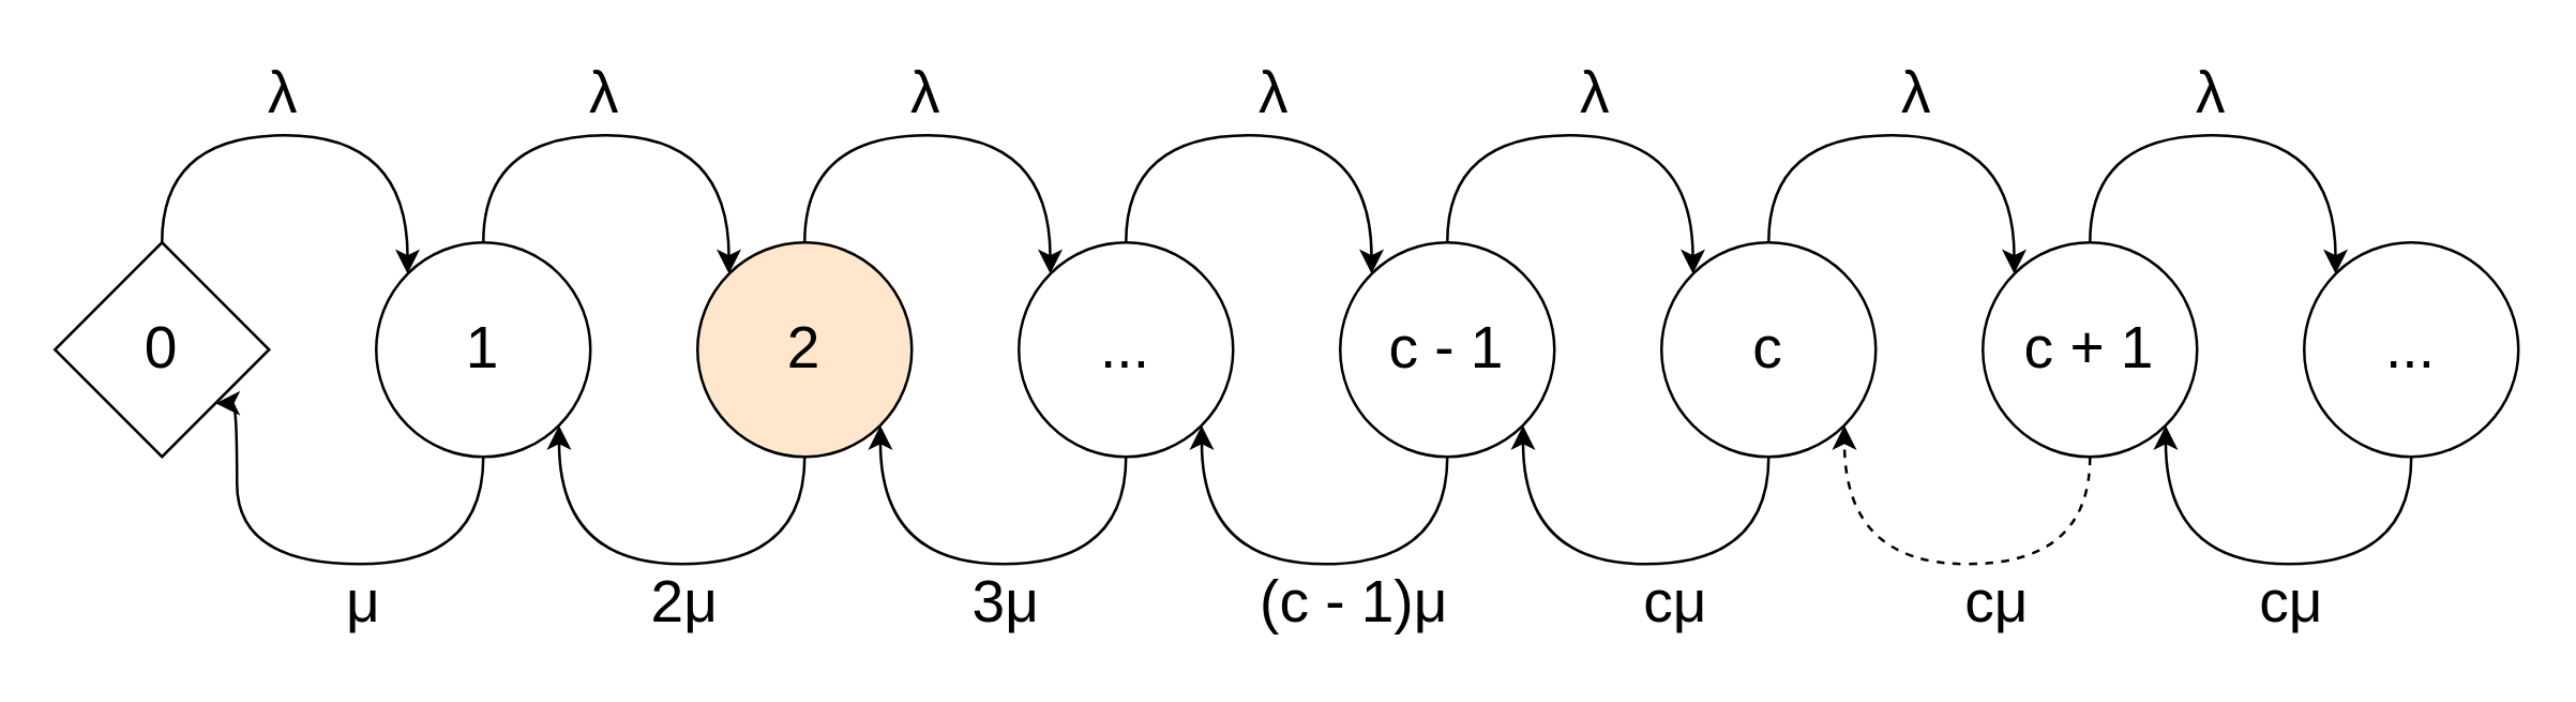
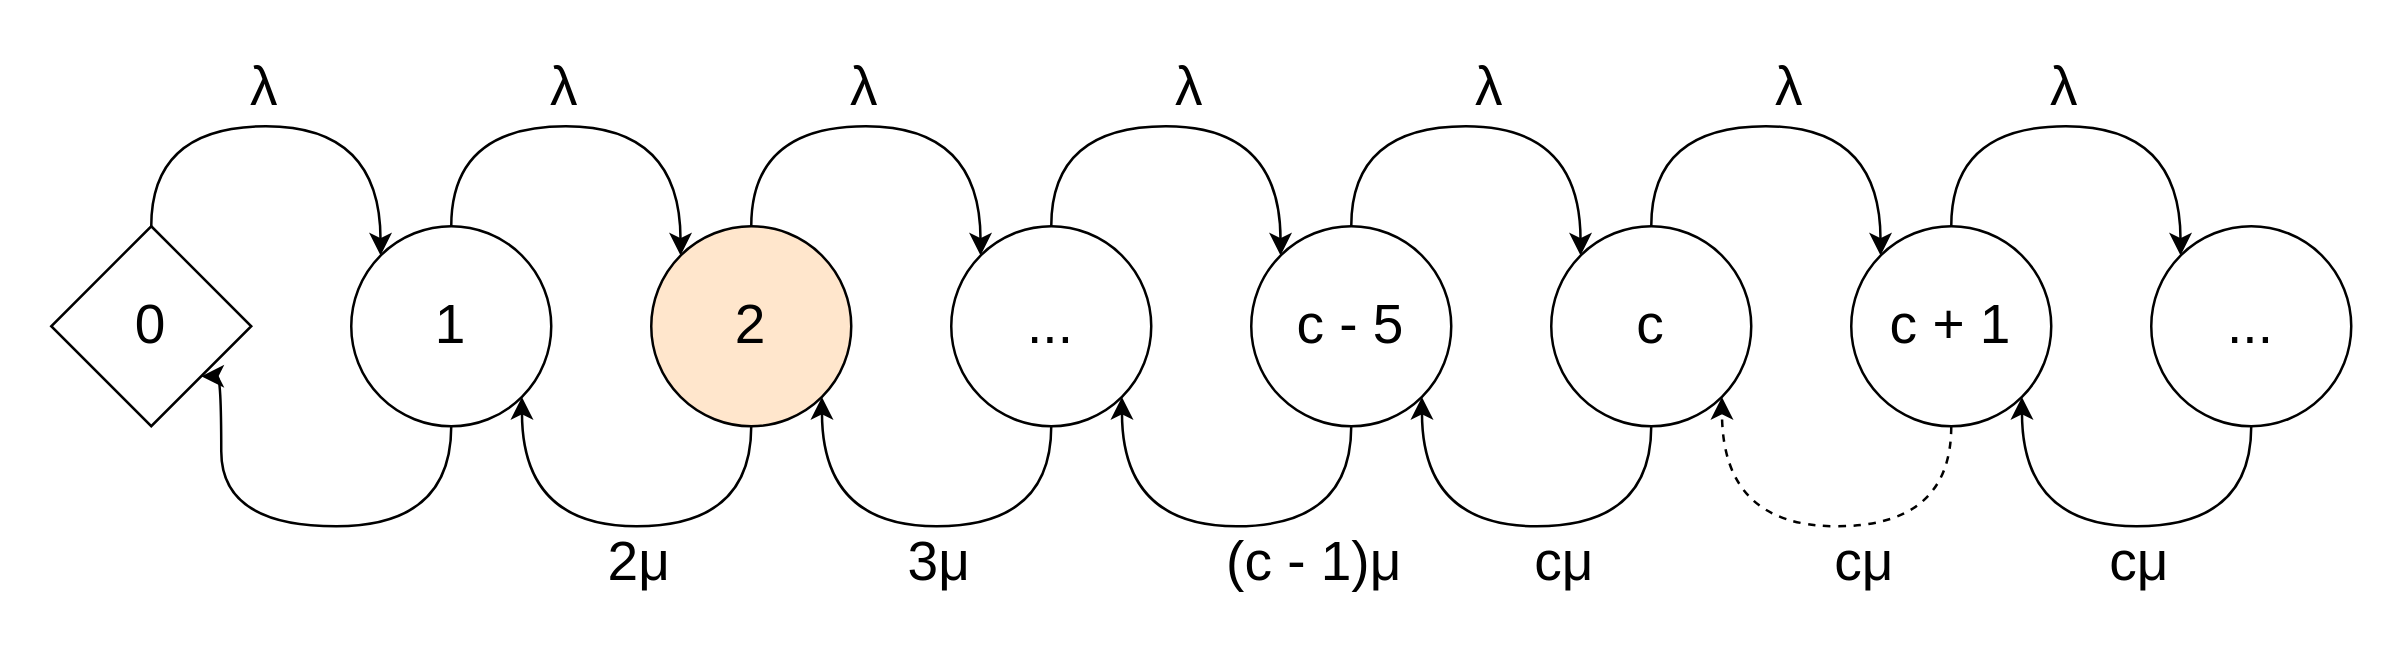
  <mxCell id="0" />
  <mxCell id="1" parent="0" />
  <mxCell id="2" style="edgeStyle=orthogonalEdgeStyle;curved=1;orthogonalLoop=1;jettySize=auto;html=1;exitX=0.5;exitY=0;exitDx=0;exitDy=0;entryX=0;entryY=0;entryDx=0;entryDy=0;fontSize=22;" parent="1" source="3" target="5" edge="1"><mxGeometry relative="1" as="geometry"><Array as="points"><mxPoint x="60" y="50" /><mxPoint x="152" y="50" /></Array></mxGeometry></mxCell>
  <mxCell id="3" value="0" style="rhombus;whiteSpace=wrap;html=1;aspect=fixed;fontSize=22;" parent="1" vertex="1"><mxGeometry x="20" y="90" width="80" height="80" as="geometry" /></mxCell>
  <mxCell id="4" style="edgeStyle=orthogonalEdgeStyle;curved=1;orthogonalLoop=1;jettySize=auto;html=1;exitX=0.5;exitY=1;exitDx=0;exitDy=0;entryX=1;entryY=1;entryDx=0;entryDy=0;fontSize=22;" parent="1" source="5" target="3" edge="1"><mxGeometry relative="1" as="geometry"><Array as="points"><mxPoint x="180" y="210" /><mxPoint x="88" y="210" /></Array></mxGeometry></mxCell>
  <mxCell id="5" value="1" style="ellipse;whiteSpace=wrap;html=1;aspect=fixed;fontSize=22;" parent="1" vertex="1"><mxGeometry x="140" y="90" width="80" height="80" as="geometry" /></mxCell>
  <mxCell id="6" style="edgeStyle=orthogonalEdgeStyle;curved=1;orthogonalLoop=1;jettySize=auto;html=1;exitX=0.5;exitY=1;exitDx=0;exitDy=0;entryX=1;entryY=1;entryDx=0;entryDy=0;fontSize=22;" parent="1" source="7" target="5" edge="1"><mxGeometry relative="1" as="geometry"><Array as="points"><mxPoint x="300" y="210" /><mxPoint x="208" y="210" /></Array></mxGeometry></mxCell>
  <mxCell id="7" value="2" style="ellipse;whiteSpace=wrap;html=1;aspect=fixed;fontSize=22;fillColor=#ffe6cc;" parent="1" vertex="1"><mxGeometry x="260" y="90" width="80" height="80" as="geometry" /></mxCell>
  <mxCell id="8" style="edgeStyle=orthogonalEdgeStyle;curved=1;orthogonalLoop=1;jettySize=auto;html=1;exitX=0.5;exitY=1;exitDx=0;exitDy=0;entryX=1;entryY=1;entryDx=0;entryDy=0;fontSize=22;" parent="1" source="9" target="7" edge="1"><mxGeometry relative="1" as="geometry"><Array as="points"><mxPoint x="420" y="210" /><mxPoint x="328" y="210" /></Array></mxGeometry></mxCell>
  <mxCell id="9" value="..." style="ellipse;whiteSpace=wrap;html=1;aspect=fixed;fontSize=22;" parent="1" vertex="1"><mxGeometry x="380" y="90" width="80" height="80" as="geometry" /></mxCell>
  <mxCell id="10" style="edgeStyle=orthogonalEdgeStyle;curved=1;orthogonalLoop=1;jettySize=auto;html=1;exitX=0.5;exitY=1;exitDx=0;exitDy=0;entryX=1;entryY=1;entryDx=0;entryDy=0;fontSize=22;" parent="1" source="11" target="9" edge="1"><mxGeometry relative="1" as="geometry"><Array as="points"><mxPoint x="540" y="210" /><mxPoint x="448" y="210" /></Array></mxGeometry></mxCell>
- <mxCell id="11" value="c - 1" style="ellipse;whiteSpace=wrap;html=1;aspect=fixed;fontSize=22;" parent="1" vertex="1"><mxGeometry x="500" y="90" width="80" height="80" as="geometry" /></mxCell>
+ <mxCell id="11" value="c - 5" style="ellipse;whiteSpace=wrap;html=1;aspect=fixed;fontSize=22;" parent="1" vertex="1"><mxGeometry x="500" y="90" width="80" height="80" as="geometry" /></mxCell>
  <mxCell id="12" style="edgeStyle=orthogonalEdgeStyle;curved=1;orthogonalLoop=1;jettySize=auto;html=1;exitX=0.5;exitY=1;exitDx=0;exitDy=0;entryX=1;entryY=1;entryDx=0;entryDy=0;fontSize=22;" parent="1" source="13" target="11" edge="1"><mxGeometry relative="1" as="geometry"><Array as="points"><mxPoint x="660" y="210" /><mxPoint x="568" y="210" /></Array></mxGeometry></mxCell>
  <mxCell id="13" value="c" style="ellipse;whiteSpace=wrap;html=1;aspect=fixed;fontSize=22;" parent="1" vertex="1"><mxGeometry x="620" y="90" width="80" height="80" as="geometry" /></mxCell>
  <mxCell id="14" style="edgeStyle=orthogonalEdgeStyle;curved=1;orthogonalLoop=1;jettySize=auto;html=1;exitX=0.5;exitY=1;exitDx=0;exitDy=0;entryX=1;entryY=1;entryDx=0;entryDy=0;fontSize=22;dashed=1;" parent="1" source="15" target="13" edge="1"><mxGeometry relative="1" as="geometry"><Array as="points"><mxPoint x="780" y="210" /><mxPoint x="688" y="210" /></Array></mxGeometry></mxCell>
  <mxCell id="15" value="c + 1" style="ellipse;whiteSpace=wrap;html=1;aspect=fixed;fontSize=22;" parent="1" vertex="1"><mxGeometry x="740" y="90" width="80" height="80" as="geometry" /></mxCell>
  <mxCell id="16" style="edgeStyle=orthogonalEdgeStyle;curved=1;orthogonalLoop=1;jettySize=auto;html=1;exitX=0.5;exitY=1;exitDx=0;exitDy=0;entryX=1;entryY=1;entryDx=0;entryDy=0;fontSize=22;" parent="1" source="17" target="15" edge="1"><mxGeometry relative="1" as="geometry"><Array as="points"><mxPoint x="900" y="210" /><mxPoint x="808" y="210" /></Array></mxGeometry></mxCell>
  <mxCell id="17" value="..." style="ellipse;whiteSpace=wrap;html=1;aspect=fixed;fontSize=22;" parent="1" vertex="1"><mxGeometry x="860" y="90" width="80" height="80" as="geometry" /></mxCell>
  <mxCell id="18" style="edgeStyle=orthogonalEdgeStyle;curved=1;orthogonalLoop=1;jettySize=auto;html=1;exitX=0.5;exitY=0;exitDx=0;exitDy=0;entryX=0;entryY=0;entryDx=0;entryDy=0;fontSize=22;" parent="1" edge="1"><mxGeometry relative="1" as="geometry"><mxPoint x="180" y="90" as="sourcePoint" /><mxPoint x="271.716" y="101.716" as="targetPoint" /><Array as="points"><mxPoint x="180" y="50" /><mxPoint x="272" y="50" /></Array></mxGeometry></mxCell>
  <mxCell id="19" style="edgeStyle=orthogonalEdgeStyle;curved=1;orthogonalLoop=1;jettySize=auto;html=1;exitX=0.5;exitY=0;exitDx=0;exitDy=0;entryX=0;entryY=0;entryDx=0;entryDy=0;fontSize=22;" parent="1" edge="1"><mxGeometry relative="1" as="geometry"><mxPoint x="300" y="90" as="sourcePoint" /><mxPoint x="391.716" y="101.716" as="targetPoint" /><Array as="points"><mxPoint x="300" y="50" /><mxPoint x="392" y="50" /></Array></mxGeometry></mxCell>
  <mxCell id="20" style="edgeStyle=orthogonalEdgeStyle;curved=1;orthogonalLoop=1;jettySize=auto;html=1;exitX=0.5;exitY=0;exitDx=0;exitDy=0;entryX=0;entryY=0;entryDx=0;entryDy=0;fontSize=22;" parent="1" edge="1"><mxGeometry relative="1" as="geometry"><mxPoint x="420" y="90" as="sourcePoint" /><mxPoint x="511.716" y="101.716" as="targetPoint" /><Array as="points"><mxPoint x="420" y="50" /><mxPoint x="512" y="50" /></Array></mxGeometry></mxCell>
  <mxCell id="21" style="edgeStyle=orthogonalEdgeStyle;curved=1;orthogonalLoop=1;jettySize=auto;html=1;exitX=0.5;exitY=0;exitDx=0;exitDy=0;entryX=0;entryY=0;entryDx=0;entryDy=0;fontSize=22;" parent="1" edge="1"><mxGeometry relative="1" as="geometry"><mxPoint x="540" y="90" as="sourcePoint" /><mxPoint x="631.716" y="101.716" as="targetPoint" /><Array as="points"><mxPoint x="540" y="50" /><mxPoint x="632" y="50" /></Array></mxGeometry></mxCell>
  <mxCell id="22" style="edgeStyle=orthogonalEdgeStyle;curved=1;orthogonalLoop=1;jettySize=auto;html=1;exitX=0.5;exitY=0;exitDx=0;exitDy=0;entryX=0;entryY=0;entryDx=0;entryDy=0;fontSize=22;" parent="1" edge="1"><mxGeometry relative="1" as="geometry"><mxPoint x="660" y="90" as="sourcePoint" /><mxPoint x="751.716" y="101.716" as="targetPoint" /><Array as="points"><mxPoint x="660" y="50" /><mxPoint x="752" y="50" /></Array></mxGeometry></mxCell>
  <mxCell id="23" style="edgeStyle=orthogonalEdgeStyle;curved=1;orthogonalLoop=1;jettySize=auto;html=1;exitX=0.5;exitY=0;exitDx=0;exitDy=0;entryX=0;entryY=0;entryDx=0;entryDy=0;fontSize=22;" parent="1" edge="1"><mxGeometry relative="1" as="geometry"><mxPoint x="780" y="90" as="sourcePoint" /><mxPoint x="871.716" y="101.716" as="targetPoint" /><Array as="points"><mxPoint x="780" y="50" /><mxPoint x="872" y="50" /></Array></mxGeometry></mxCell>
  <mxCell id="24" value="λ" style="text;html=1;align=center;verticalAlign=middle;resizable=0;points=[];autosize=1;strokeColor=none;fontSize=22;" parent="1" vertex="1"><mxGeometry x="90" y="20" width="30" height="30" as="geometry" /></mxCell>
  <mxCell id="25" value="λ" style="text;html=1;align=center;verticalAlign=middle;resizable=0;points=[];autosize=1;strokeColor=none;fontSize=22;" parent="1" vertex="1"><mxGeometry x="210" y="20" width="30" height="30" as="geometry" /></mxCell>
  <mxCell id="26" value="λ" style="text;html=1;align=center;verticalAlign=middle;resizable=0;points=[];autosize=1;strokeColor=none;fontSize=22;" parent="1" vertex="1"><mxGeometry x="330" y="20" width="30" height="30" as="geometry" /></mxCell>
  <mxCell id="27" value="λ" style="text;html=1;align=center;verticalAlign=middle;resizable=0;points=[];autosize=1;strokeColor=none;fontSize=22;" parent="1" vertex="1"><mxGeometry x="460" y="20" width="30" height="30" as="geometry" /></mxCell>
  <mxCell id="28" value="λ" style="text;html=1;align=center;verticalAlign=middle;resizable=0;points=[];autosize=1;strokeColor=none;fontSize=22;" parent="1" vertex="1"><mxGeometry x="580" y="20" width="30" height="30" as="geometry" /></mxCell>
  <mxCell id="29" value="λ" style="text;html=1;align=center;verticalAlign=middle;resizable=0;points=[];autosize=1;strokeColor=none;fontSize=22;" parent="1" vertex="1"><mxGeometry x="700" y="20" width="30" height="30" as="geometry" /></mxCell>
  <mxCell id="30" value="λ" style="text;html=1;align=center;verticalAlign=middle;resizable=0;points=[];autosize=1;strokeColor=none;fontSize=22;" parent="1" vertex="1"><mxGeometry x="810" y="20" width="30" height="30" as="geometry" /></mxCell>
- <mxCell id="31" value="μ" style="text;html=1;align=center;verticalAlign=middle;resizable=0;points=[];autosize=1;strokeColor=none;fontSize=22;" parent="1" vertex="1"><mxGeometry x="120" y="210" width="30" height="30" as="geometry" /></mxCell>
  <mxCell id="32" value="2μ" style="text;html=1;align=center;verticalAlign=middle;resizable=0;points=[];autosize=1;strokeColor=none;fontSize=22;" parent="1" vertex="1"><mxGeometry x="235" y="210" width="40" height="30" as="geometry" /></mxCell>
  <mxCell id="33" value="3μ" style="text;html=1;align=center;verticalAlign=middle;resizable=0;points=[];autosize=1;strokeColor=none;fontSize=22;" parent="1" vertex="1"><mxGeometry x="355" y="210" width="40" height="30" as="geometry" /></mxCell>
- <mxCell id="34" value="(c - 1)μ" style="text;html=1;align=center;verticalAlign=middle;resizable=0;points=[];autosize=1;strokeColor=none;fontSize=22;" parent="1" vertex="1"><mxGeometry x="460" y="210" width="90" height="30" as="geometry" /></mxCell>
+ <mxCell id="34" value="(c - 1)μ" style="text;html=1;align=center;verticalAlign=middle;resizable=0;points=[];autosize=1;strokeColor=none;fontSize=22;" parent="1" vertex="1"><mxGeometry x="480" y="210" width="90" height="30" as="geometry" /></mxCell>
  <mxCell id="35" value="cμ" style="text;html=1;align=center;verticalAlign=middle;resizable=0;points=[];autosize=1;strokeColor=none;fontSize=22;" parent="1" vertex="1"><mxGeometry x="605" y="210" width="40" height="30" as="geometry" /></mxCell>
  <mxCell id="36" value="cμ" style="text;html=1;align=center;verticalAlign=middle;resizable=0;points=[];autosize=1;strokeColor=none;fontSize=22;" parent="1" vertex="1"><mxGeometry x="725" y="210" width="40" height="30" as="geometry" /></mxCell>
  <mxCell id="37" value="cμ" style="text;html=1;align=center;verticalAlign=middle;resizable=0;points=[];autosize=1;strokeColor=none;fontSize=22;" parent="1" vertex="1"><mxGeometry x="835" y="210" width="40" height="30" as="geometry" /></mxCell>
